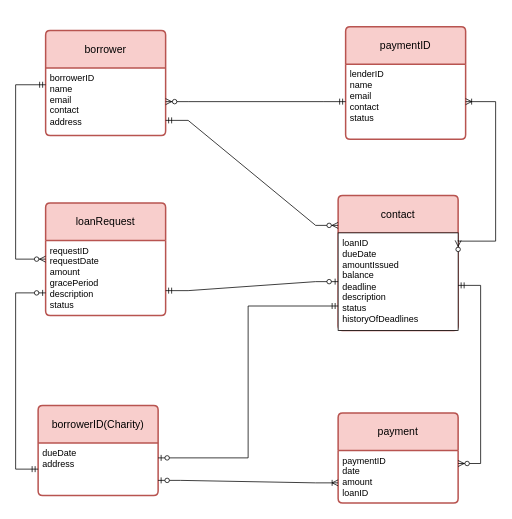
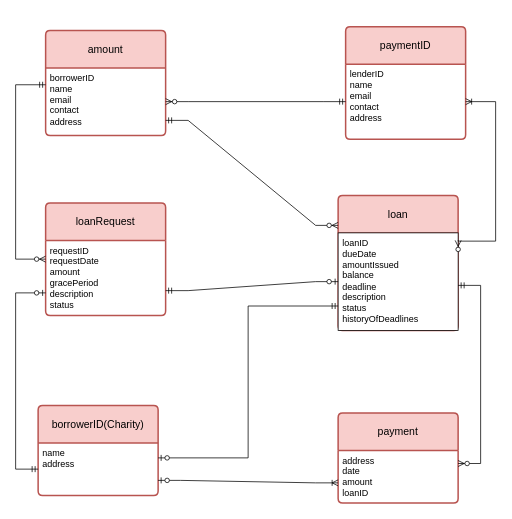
  <mxCell id="0" />
  <mxCell id="1" parent="0" />
- <mxCell id="2" value="borrower" style="swimlane;childLayout=stackLayout;horizontal=1;startSize=50;horizontalStack=0;rounded=1;fontSize=14;fontStyle=0;strokeWidth=2;resizeParent=0;resizeLast=1;shadow=0;dashed=0;align=center;arcSize=4;whiteSpace=wrap;html=1;fillColor=#f8cecc;strokeColor=#b85450;" parent="1" vertex="1"><mxGeometry x="60" y="40" width="160" height="140" as="geometry" /></mxCell>
+ <mxCell id="2" value="amount" style="swimlane;childLayout=stackLayout;horizontal=1;startSize=50;horizontalStack=0;rounded=1;fontSize=14;fontStyle=0;strokeWidth=2;resizeParent=0;resizeLast=1;shadow=0;dashed=0;align=center;arcSize=4;whiteSpace=wrap;html=1;fillColor=#f8cecc;strokeColor=#b85450;" parent="1" vertex="1"><mxGeometry x="60" y="40" width="160" height="140" as="geometry" /></mxCell>
  <mxCell id="3" value="borrowerID&lt;div&gt;name&lt;/div&gt;&lt;div&gt;email&lt;/div&gt;&lt;div&gt;contact&lt;/div&gt;&lt;div&gt;address&lt;/div&gt;" style="align=left;strokeColor=none;fillColor=none;spacingLeft=4;fontSize=12;verticalAlign=top;resizable=0;rotatable=0;part=1;html=1;" parent="2" vertex="1"><mxGeometry y="50" width="160" height="90" as="geometry" /></mxCell>
  <mxCell id="4" value="paymentID" style="swimlane;childLayout=stackLayout;horizontal=1;startSize=50;horizontalStack=0;rounded=1;fontSize=14;fontStyle=0;strokeWidth=2;resizeParent=0;resizeLast=1;shadow=0;dashed=0;align=center;arcSize=4;whiteSpace=wrap;html=1;fillColor=#f8cecc;strokeColor=#b85450;" parent="1" vertex="1"><mxGeometry x="460" y="35" width="160" height="150" as="geometry" /></mxCell>
- <mxCell id="5" value="lenderID&lt;div&gt;name&lt;/div&gt;&lt;div&gt;email&lt;/div&gt;&lt;div&gt;contact&lt;/div&gt;&lt;div&gt;status&lt;/div&gt;" style="align=left;strokeColor=none;fillColor=none;spacingLeft=4;fontSize=12;verticalAlign=top;resizable=0;rotatable=0;part=1;html=1;" parent="4" vertex="1"><mxGeometry y="50" width="160" height="100" as="geometry" /></mxCell>
+ <mxCell id="5" value="lenderID&lt;div&gt;name&lt;/div&gt;&lt;div&gt;email&lt;/div&gt;&lt;div&gt;contact&lt;/div&gt;&lt;div&gt;address&lt;/div&gt;" style="align=left;strokeColor=none;fillColor=none;spacingLeft=4;fontSize=12;verticalAlign=top;resizable=0;rotatable=0;part=1;html=1;" parent="4" vertex="1"><mxGeometry y="50" width="160" height="100" as="geometry" /></mxCell>
  <mxCell id="6" value="loanRequest" style="swimlane;childLayout=stackLayout;horizontal=1;startSize=50;horizontalStack=0;rounded=1;fontSize=14;fontStyle=0;strokeWidth=2;resizeParent=0;resizeLast=1;shadow=0;dashed=0;align=center;arcSize=4;whiteSpace=wrap;html=1;fillColor=#f8cecc;strokeColor=#b85450;" parent="1" vertex="1"><mxGeometry x="60" y="270" width="160" height="150" as="geometry" /></mxCell>
  <mxCell id="7" value="requestID&lt;div&gt;requestDate&lt;/div&gt;&lt;div&gt;amount&lt;/div&gt;&lt;div&gt;gracePeriod&lt;/div&gt;&lt;div&gt;description&lt;/div&gt;&lt;div&gt;status&lt;/div&gt;" style="align=left;strokeColor=none;fillColor=none;spacingLeft=4;fontSize=12;verticalAlign=top;resizable=0;rotatable=0;part=1;html=1;" parent="6" vertex="1"><mxGeometry y="50" width="160" height="100" as="geometry" /></mxCell>
- <mxCell id="8" value="contact" style="swimlane;childLayout=stackLayout;horizontal=1;startSize=50;horizontalStack=0;rounded=1;fontSize=14;fontStyle=0;strokeWidth=2;resizeParent=0;resizeLast=1;shadow=0;dashed=0;align=center;arcSize=4;whiteSpace=wrap;html=1;fillColor=#f8cecc;strokeColor=#b85450;" parent="1" vertex="1"><mxGeometry x="450" y="260" width="160" height="180" as="geometry" /></mxCell>
+ <mxCell id="8" value="loan" style="swimlane;childLayout=stackLayout;horizontal=1;startSize=50;horizontalStack=0;rounded=1;fontSize=14;fontStyle=0;strokeWidth=2;resizeParent=0;resizeLast=1;shadow=0;dashed=0;align=center;arcSize=4;whiteSpace=wrap;html=1;fillColor=#f8cecc;strokeColor=#b85450;" parent="1" vertex="1"><mxGeometry x="450" y="260" width="160" height="180" as="geometry" /></mxCell>
  <mxCell id="9" value="loanID&lt;div&gt;dueDate&lt;/div&gt;&lt;div&gt;amountIssued&lt;/div&gt;&lt;div&gt;balance&lt;/div&gt;&lt;div&gt;deadline&lt;/div&gt;&lt;div&gt;description&lt;/div&gt;&lt;div&gt;status&lt;/div&gt;&lt;div&gt;historyOfDeadlines&lt;/div&gt;" style="align=left;spacingLeft=4;fontSize=12;verticalAlign=top;resizable=0;rotatable=0;part=1;html=1;" parent="8" vertex="1"><mxGeometry y="50" width="160" height="130" as="geometry" /></mxCell>
  <mxCell id="10" value="borrowerID(Charity)" style="swimlane;childLayout=stackLayout;horizontal=1;startSize=50;horizontalStack=0;rounded=1;fontSize=14;fontStyle=0;strokeWidth=2;resizeParent=0;resizeLast=1;shadow=0;dashed=0;align=center;arcSize=4;whiteSpace=wrap;html=1;fillColor=#f8cecc;strokeColor=#b85450;" parent="1" vertex="1"><mxGeometry x="50" y="540" width="160" height="120" as="geometry" /></mxCell>
- <mxCell id="11" value="dueDate&lt;div&gt;address&lt;/div&gt;" style="align=left;strokeColor=none;fillColor=none;spacingLeft=4;fontSize=12;verticalAlign=top;resizable=0;rotatable=0;part=1;html=1;" parent="10" vertex="1"><mxGeometry y="50" width="160" height="70" as="geometry" /></mxCell>
+ <mxCell id="11" value="name&lt;div&gt;address&lt;/div&gt;" style="align=left;strokeColor=none;fillColor=none;spacingLeft=4;fontSize=12;verticalAlign=top;resizable=0;rotatable=0;part=1;html=1;" parent="10" vertex="1"><mxGeometry y="50" width="160" height="70" as="geometry" /></mxCell>
  <mxCell id="12" value="payment" style="swimlane;childLayout=stackLayout;horizontal=1;startSize=50;horizontalStack=0;rounded=1;fontSize=14;fontStyle=0;strokeWidth=2;resizeParent=0;resizeLast=1;shadow=0;dashed=0;align=center;arcSize=4;whiteSpace=wrap;html=1;fillColor=#f8cecc;strokeColor=#b85450;" parent="1" vertex="1"><mxGeometry x="450" y="550" width="160" height="120" as="geometry" /></mxCell>
- <mxCell id="13" value="paymentID&lt;div&gt;date&lt;/div&gt;&lt;div&gt;amount&lt;/div&gt;&lt;div&gt;loanID&lt;/div&gt;" style="align=left;strokeColor=none;fillColor=none;spacingLeft=4;fontSize=12;verticalAlign=top;resizable=0;rotatable=0;part=1;html=1;" parent="12" vertex="1"><mxGeometry y="50" width="160" height="70" as="geometry" /></mxCell>
+ <mxCell id="13" value="address&lt;div&gt;date&lt;/div&gt;&lt;div&gt;amount&lt;/div&gt;&lt;div&gt;loanID&lt;/div&gt;" style="align=left;strokeColor=none;fillColor=none;spacingLeft=4;fontSize=12;verticalAlign=top;resizable=0;rotatable=0;part=1;html=1;" parent="12" vertex="1"><mxGeometry y="50" width="160" height="70" as="geometry" /></mxCell>
  <mxCell id="14" value="" style="edgeStyle=elbowEdgeStyle;fontSize=12;html=1;endArrow=ERzeroToMany;startArrow=ERmandOne;rounded=0;exitX=0;exitY=0.25;exitDx=0;exitDy=0;entryX=0;entryY=0.25;entryDx=0;entryDy=0;" parent="1" source="3" target="7" edge="1"><mxGeometry width="100" height="100" relative="1" as="geometry"><mxPoint x="30" y="100" as="sourcePoint" /><mxPoint x="30" y="337.5" as="targetPoint" /><Array as="points"><mxPoint x="20" y="240" /></Array></mxGeometry></mxCell>
  <mxCell id="15" value="" style="edgeStyle=entityRelationEdgeStyle;fontSize=12;html=1;endArrow=ERzeroToMany;startArrow=ERmandOne;rounded=0;entryX=1;entryY=0.5;entryDx=0;entryDy=0;exitX=0;exitY=0.5;exitDx=0;exitDy=0;" parent="1" source="5" target="3" edge="1"><mxGeometry width="100" height="100" relative="1" as="geometry"><mxPoint x="220" y="140" as="sourcePoint" /><mxPoint x="320" y="40" as="targetPoint" /><Array as="points"><mxPoint x="320" y="60" /><mxPoint x="360" y="80" /></Array></mxGeometry></mxCell>
  <mxCell id="16" value="" style="edgeStyle=entityRelationEdgeStyle;fontSize=12;html=1;endArrow=ERzeroToOne;startArrow=ERmandOne;rounded=0;entryX=0;entryY=0.5;entryDx=0;entryDy=0;" parent="1" target="9" edge="1"><mxGeometry width="100" height="100" relative="1" as="geometry"><mxPoint x="220" y="387" as="sourcePoint" /><mxPoint x="450" y="390" as="targetPoint" /><Array as="points"><mxPoint x="220" y="225" /></Array></mxGeometry></mxCell>
  <mxCell id="17" value="" style="edgeStyle=elbowEdgeStyle;fontSize=12;html=1;endArrow=ERzeroToOne;startArrow=ERmandOne;rounded=0;exitX=0;exitY=0.75;exitDx=0;exitDy=0;" parent="1" source="9" edge="1"><mxGeometry width="100" height="100" relative="1" as="geometry"><mxPoint x="110" y="710" as="sourcePoint" /><mxPoint x="210" y="610" as="targetPoint" /></mxGeometry></mxCell>
  <mxCell id="18" value="" style="edgeStyle=entityRelationEdgeStyle;fontSize=12;html=1;endArrow=ERzeroToMany;startArrow=ERmandOne;rounded=0;entryX=1;entryY=0.25;entryDx=0;entryDy=0;" parent="1" target="13" edge="1"><mxGeometry width="100" height="100" relative="1" as="geometry"><mxPoint x="610" y="380" as="sourcePoint" /><mxPoint x="710" y="280" as="targetPoint" /><Array as="points"><mxPoint x="480" y="20" /></Array></mxGeometry></mxCell>
  <mxCell id="19" value="" style="edgeStyle=orthogonalEdgeStyle;fontSize=12;html=1;endArrow=ERoneToMany;startArrow=ERzeroToMany;rounded=0;" parent="1" edge="1"><mxGeometry width="100" height="100" relative="1" as="geometry"><mxPoint x="610" y="320" as="sourcePoint" /><mxPoint x="620" y="135" as="targetPoint" /><Array as="points"><mxPoint x="660" y="321" /><mxPoint x="660" y="135" /></Array></mxGeometry></mxCell>
  <mxCell id="20" value="" style="edgeStyle=elbowEdgeStyle;fontSize=12;html=1;endArrow=ERzeroToOne;startArrow=ERmandOne;rounded=0;exitX=0;exitY=0.5;exitDx=0;exitDy=0;" parent="1" source="11" edge="1"><mxGeometry width="100" height="100" relative="1" as="geometry"><mxPoint x="-40" y="490" as="sourcePoint" /><mxPoint x="60" y="390" as="targetPoint" /><Array as="points"><mxPoint x="20" y="510" /></Array></mxGeometry></mxCell>
  <mxCell id="21" value="" style="edgeStyle=entityRelationEdgeStyle;fontSize=12;html=1;endArrow=ERoneToMany;startArrow=ERzeroToOne;rounded=0;" parent="1" edge="1"><mxGeometry width="100" height="100" relative="1" as="geometry"><mxPoint x="210" y="640" as="sourcePoint" /><mxPoint x="450" y="643.333" as="targetPoint" /></mxGeometry></mxCell>
  <mxCell id="22" value="" style="edgeStyle=entityRelationEdgeStyle;fontSize=12;html=1;endArrow=ERzeroToMany;startArrow=ERmandOne;rounded=0;" parent="1" edge="1"><mxGeometry width="100" height="100" relative="1" as="geometry"><mxPoint x="220" y="160" as="sourcePoint" /><mxPoint x="450" y="300" as="targetPoint" /><Array as="points"><mxPoint x="600" y="480" /></Array></mxGeometry></mxCell>
